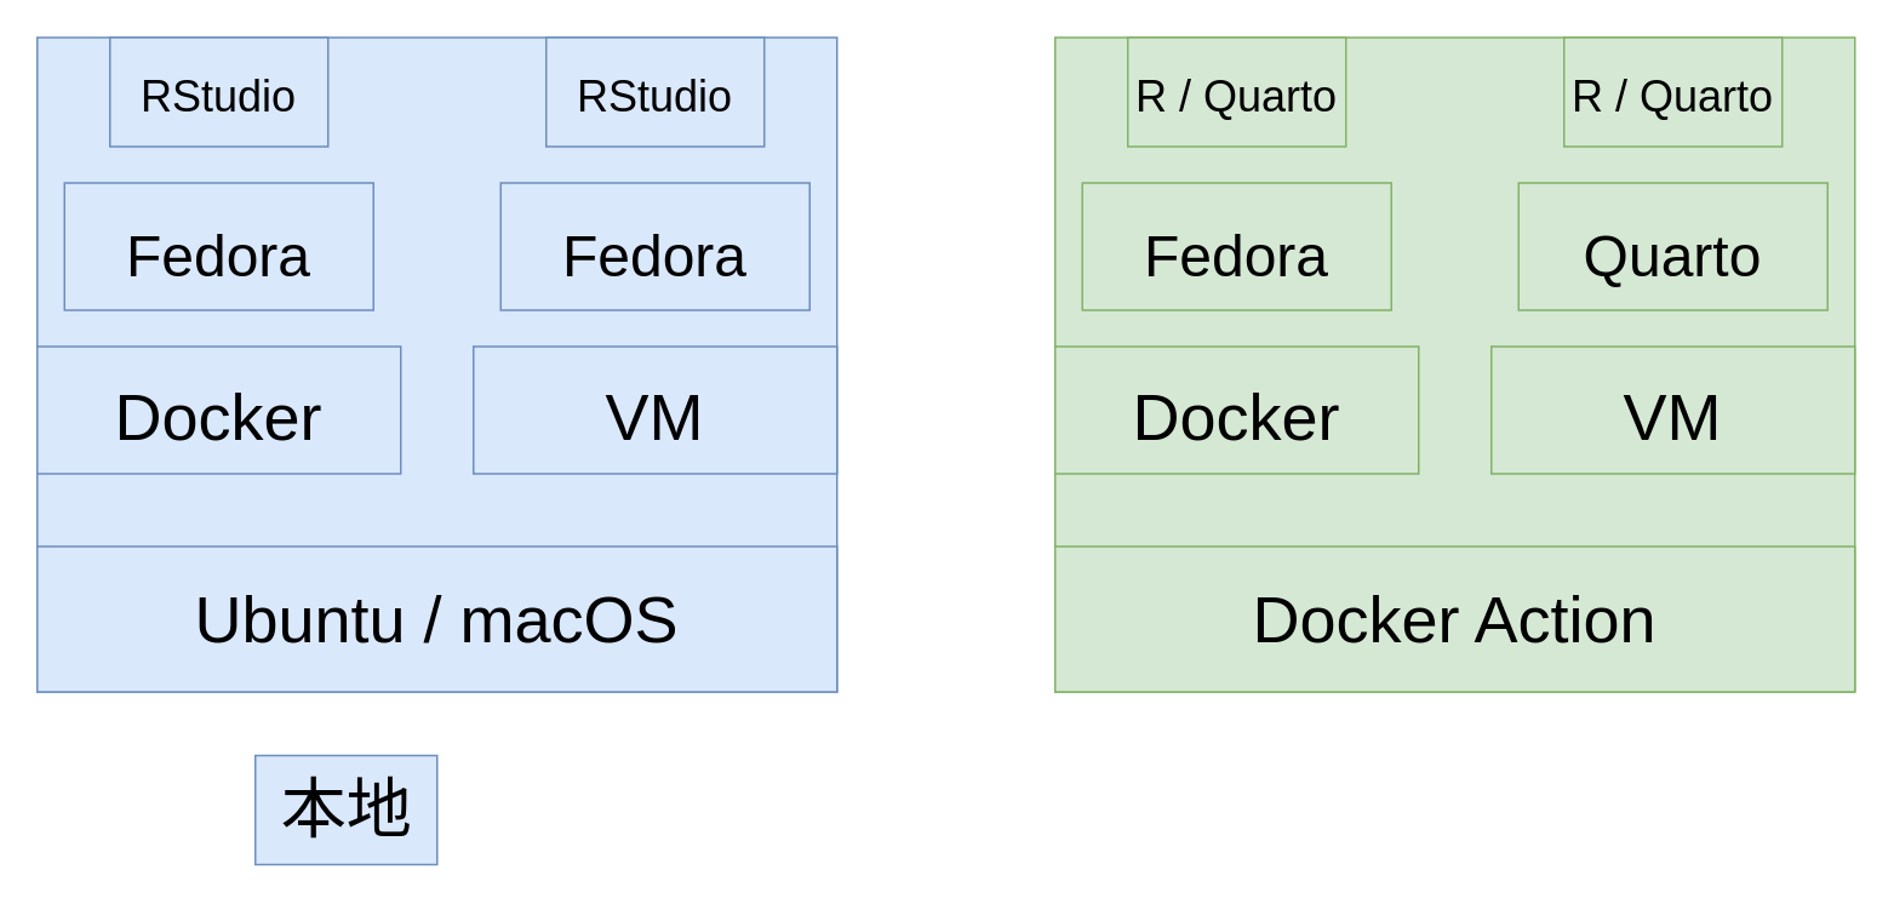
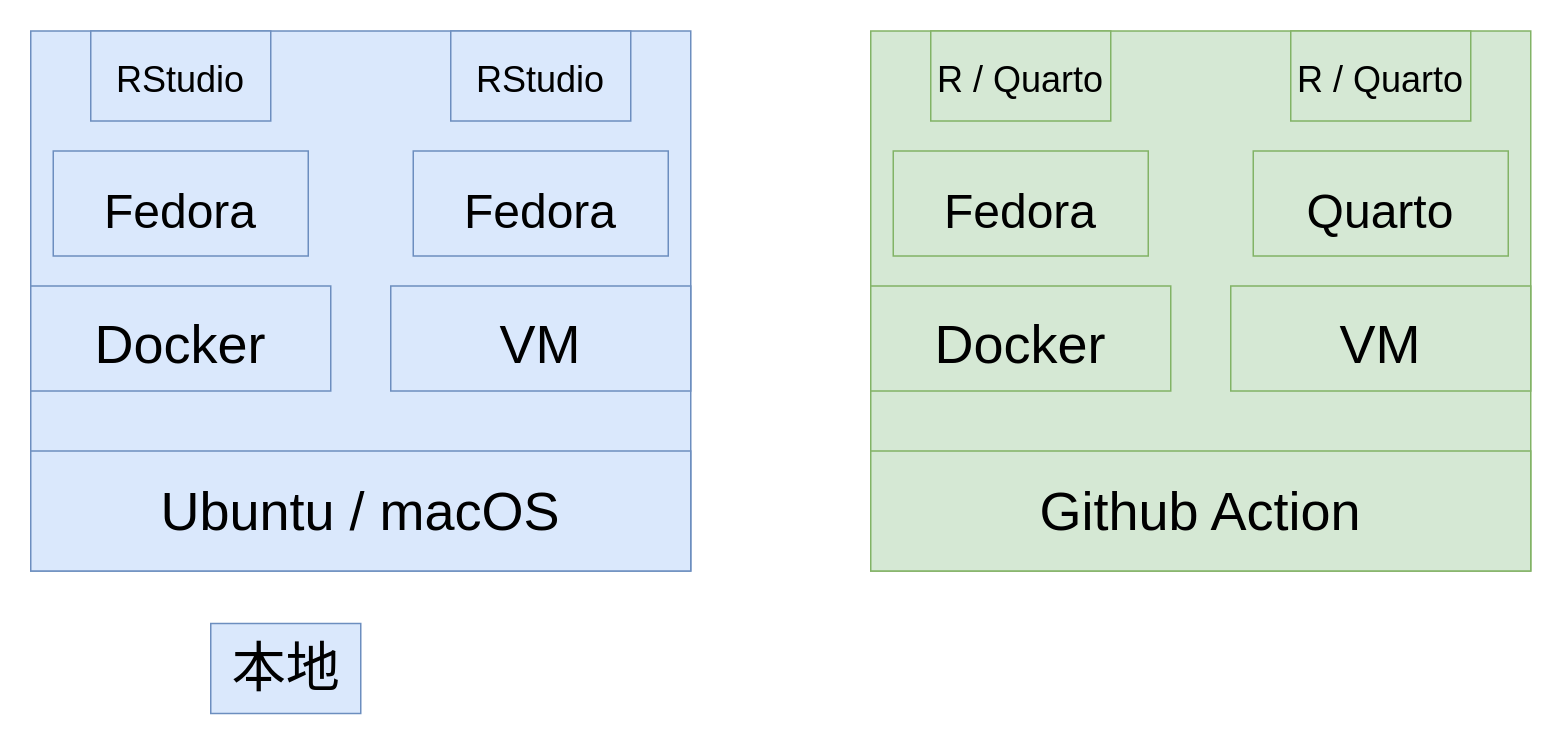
  <mxCell id="0" />
  <mxCell id="1" parent="0" />
  <mxCell id="2" value="" style="group;fillColor=#dae8fc;strokeColor=#6c8ebf;" vertex="1" connectable="0" parent="1"><mxGeometry width="440" height="360" as="geometry" x="20" y="20" /></mxCell>
  <mxCell id="3" value="&lt;font style=&quot;font-size: 36px;&quot;&gt;Ubuntu / macOS&lt;/font&gt;" style="rounded=0;whiteSpace=wrap;html=1;align=center;fillColor=#dae8fc;strokeColor=#6c8ebf;" vertex="1" parent="2"><mxGeometry y="280" width="440" height="80" as="geometry" /></mxCell>
  <mxCell id="4" value="&lt;font style=&quot;font-size: 36px;&quot;&gt;Docker&lt;/font&gt;" style="rounded=0;whiteSpace=wrap;html=1;fontSize=48;fillColor=#dae8fc;strokeColor=#6c8ebf;" vertex="1" parent="2"><mxGeometry y="170" width="200" height="70" as="geometry" /></mxCell>
  <mxCell id="5" value="&lt;font style=&quot;font-size: 32px;&quot;&gt;Fedora&lt;/font&gt;" style="rounded=0;whiteSpace=wrap;html=1;fontSize=48;fillColor=#dae8fc;strokeColor=#6c8ebf;" vertex="1" parent="2"><mxGeometry x="15" y="80" width="170" height="70" as="geometry" /></mxCell>
  <mxCell id="6" value="&lt;font style=&quot;font-size: 36px;&quot;&gt;VM&lt;/font&gt;" style="rounded=0;whiteSpace=wrap;html=1;fontSize=48;fillColor=#dae8fc;strokeColor=#6c8ebf;" vertex="1" parent="2"><mxGeometry x="240" y="170" width="200" height="70" as="geometry" /></mxCell>
  <mxCell id="7" value="&lt;font style=&quot;font-size: 32px;&quot;&gt;Fedora&lt;/font&gt;" style="rounded=0;whiteSpace=wrap;html=1;fontSize=48;fillColor=#dae8fc;strokeColor=#6c8ebf;" vertex="1" parent="2"><mxGeometry x="255" y="80" width="170" height="70" as="geometry" /></mxCell>
  <mxCell id="8" value="&lt;font style=&quot;font-size: 24px;&quot;&gt;RStudio&lt;/font&gt;" style="rounded=0;whiteSpace=wrap;html=1;fontSize=32;fillColor=#dae8fc;strokeColor=#6c8ebf;" vertex="1" parent="2"><mxGeometry x="40" width="120" height="60" as="geometry" /></mxCell>
  <mxCell id="9" value="&lt;font style=&quot;font-size: 24px;&quot;&gt;RStudio&lt;/font&gt;" style="rounded=0;whiteSpace=wrap;html=1;fontSize=32;fillColor=#dae8fc;strokeColor=#6c8ebf;" vertex="1" parent="2"><mxGeometry x="280" width="120" height="60" as="geometry" /></mxCell>
  <mxCell id="10" value="" style="group;fillColor=#d5e8d4;strokeColor=#82b366;" vertex="1" connectable="0" parent="1"><mxGeometry x="580" width="440" height="360" as="geometry" y="20" /></mxCell>
- <mxCell id="11" value="&lt;font style=&quot;font-size: 36px;&quot;&gt;Docker Action&lt;/font&gt;" style="rounded=0;whiteSpace=wrap;html=1;align=center;fillColor=#d5e8d4;strokeColor=#82b366;" vertex="1" parent="10"><mxGeometry y="280" width="440" height="80" as="geometry" /></mxCell>
+ <mxCell id="11" value="&lt;font style=&quot;font-size: 36px;&quot;&gt;Github Action&lt;/font&gt;" style="rounded=0;whiteSpace=wrap;html=1;align=center;fillColor=#d5e8d4;strokeColor=#82b366;" vertex="1" parent="10"><mxGeometry y="280" width="440" height="80" as="geometry" /></mxCell>
  <mxCell id="12" value="&lt;font style=&quot;font-size: 36px;&quot;&gt;Docker&lt;/font&gt;" style="rounded=0;whiteSpace=wrap;html=1;fontSize=48;fillColor=#d5e8d4;strokeColor=#82b366;" vertex="1" parent="10"><mxGeometry y="170" width="200" height="70" as="geometry" /></mxCell>
  <mxCell id="13" value="&lt;font style=&quot;font-size: 32px;&quot;&gt;Fedora&lt;/font&gt;" style="rounded=0;whiteSpace=wrap;html=1;fontSize=48;fillColor=#d5e8d4;strokeColor=#82b366;" vertex="1" parent="10"><mxGeometry x="15" y="80" width="170" height="70" as="geometry" /></mxCell>
  <mxCell id="14" value="&lt;font style=&quot;font-size: 36px;&quot;&gt;VM&lt;/font&gt;" style="rounded=0;whiteSpace=wrap;html=1;fontSize=48;fillColor=#d5e8d4;strokeColor=#82b366;" vertex="1" parent="10"><mxGeometry x="240" y="170" width="200" height="70" as="geometry" /></mxCell>
  <mxCell id="15" value="&lt;font style=&quot;font-size: 32px;&quot;&gt;Quarto&lt;/font&gt;" style="rounded=0;whiteSpace=wrap;html=1;fontSize=48;fillColor=#d5e8d4;strokeColor=#82b366;" vertex="1" parent="10"><mxGeometry x="255" y="80" width="170" height="70" as="geometry" /></mxCell>
  <mxCell id="16" value="&lt;font style=&quot;font-size: 24px;&quot;&gt;R / Quarto&lt;/font&gt;" style="rounded=0;whiteSpace=wrap;html=1;fontSize=32;fillColor=#d5e8d4;strokeColor=#82b366;" vertex="1" parent="10"><mxGeometry x="40" width="120" height="60" as="geometry" /></mxCell>
  <mxCell id="17" value="&lt;font style=&quot;font-size: 24px;&quot;&gt;R / Quarto&lt;/font&gt;" style="rounded=0;whiteSpace=wrap;html=1;fontSize=32;fillColor=#d5e8d4;strokeColor=#82b366;" vertex="1" parent="10"><mxGeometry x="280" width="120" height="60" as="geometry" /></mxCell>
  <mxCell id="18" value="本地" style="text;html=1;align=center;verticalAlign=middle;resizable=0;points=[];autosize=1;strokeColor=#6c8ebf;fillColor=#dae8fc;fontSize=36;" vertex="1" parent="1"><mxGeometry x="140" y="415" width="100" height="60" as="geometry" /></mxCell>
